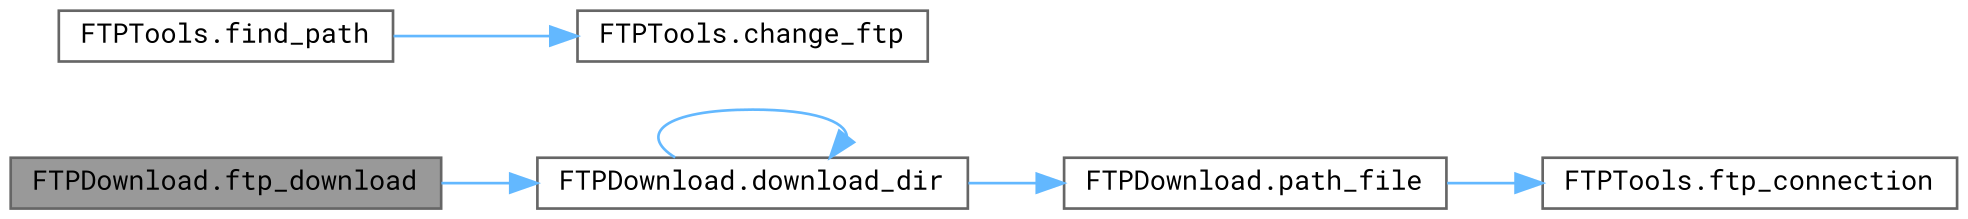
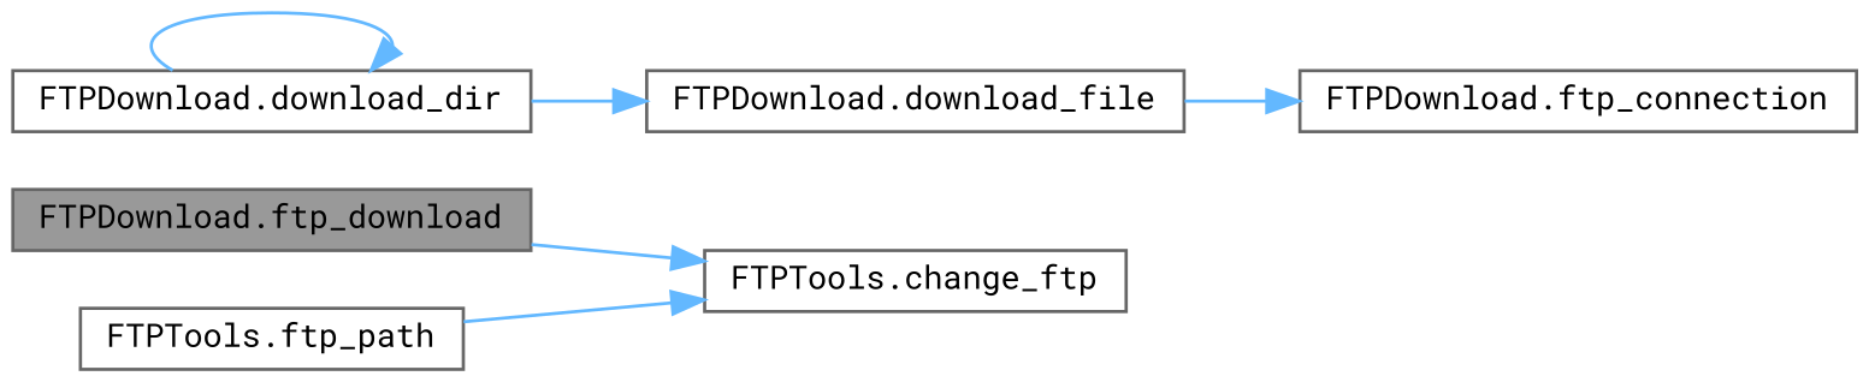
  digraph {
    fontname="Roboto Mono"
    rankdir=LR
    node [color=grey40 fillcolor=white fontname="Roboto Mono" fontsize=10 shape=box style=filled]
    edge [color=steelblue1 fontname="Roboto Mono" fontsize=10 labelfontname=Helvetica labelfontsize=10 style=solid]
    n1 [color=gray40 fillcolor=grey60 fontcolor=black height=0.2 label="FTPDownload.ftp_download" width=0.4]
    n2 [height=0.2 label="FTPDownload.download_dir" width=0.4]
-   n3 [height=0.2 label="FTPDownload.path_file" width=0.4]
-   n4 [height=0.2 label="FTPTools.ftp_connection" width=0.4]
-   n5 [height=0.2 label="FTPTools.find_path" width=0.4]
+   n3 [height=0.2 label="FTPDownload.download_file" width=0.4]
+   n4 [height=0.2 label="FTPDownload.ftp_connection" width=0.4]
+   n5 [height=0.2 label="FTPTools.ftp_path" width=0.4]
    n6 [height=0.2 label="FTPTools.change_ftp" width=0.4]
-   n1 -> n2
+   n1 -> n6
    n2 -> n2
    n2 -> n3
    n3 -> n4
    n5 -> n6
  }
